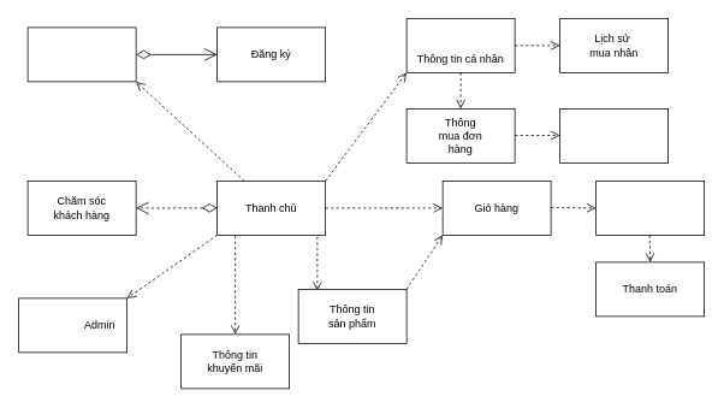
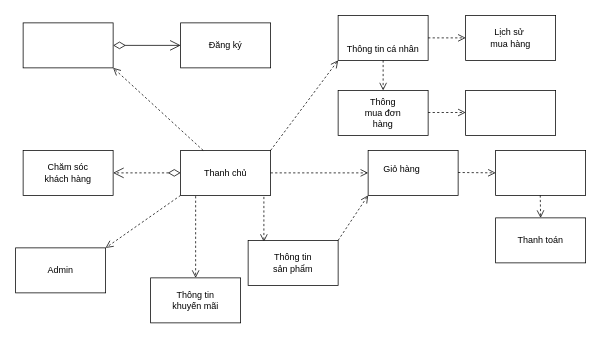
  <mxCell id="0" />
  <mxCell id="1" parent="0" />
  <mxCell id="2" value="" style="group" parent="1" vertex="1" connectable="0"><mxGeometry x="240" y="200" width="120" height="60" as="geometry" /></mxCell>
  <mxCell id="3" value="" style="rounded=0;whiteSpace=wrap;html=1;" parent="2" vertex="1"><mxGeometry width="120" height="60" as="geometry" /></mxCell>
  <mxCell id="4" value="Thanh chủ" style="text;html=1;strokeColor=none;fillColor=none;align=center;verticalAlign=middle;whiteSpace=wrap;rounded=0;" parent="2" vertex="1"><mxGeometry x="30" y="25" width="60" height="10" as="geometry" /></mxCell>
  <mxCell id="5" value="" style="group" parent="1" vertex="1" connectable="0"><mxGeometry x="30" y="30" width="120" height="60" as="geometry" /></mxCell>
  <mxCell id="6" value="" style="rounded=0;whiteSpace=wrap;html=1;" parent="5" vertex="1"><mxGeometry width="120" height="60" as="geometry" /></mxCell>
  <mxCell id="7" value="" style="group" parent="1" vertex="1" connectable="0"><mxGeometry x="240" y="30" width="120" height="60" as="geometry" /></mxCell>
  <mxCell id="8" value="" style="rounded=0;whiteSpace=wrap;html=1;" parent="7" vertex="1"><mxGeometry width="120" height="60" as="geometry" /></mxCell>
  <mxCell id="9" value="Đăng ký" style="text;html=1;strokeColor=none;fillColor=none;align=center;verticalAlign=middle;whiteSpace=wrap;rounded=0;" parent="7" vertex="1"><mxGeometry x="30" y="25" width="60" height="10" as="geometry" /></mxCell>
  <mxCell id="10" value="" style="group" parent="1" vertex="1" connectable="0"><mxGeometry x="30" y="200" width="120" height="60" as="geometry" /></mxCell>
  <mxCell id="11" value="" style="rounded=0;whiteSpace=wrap;html=1;" parent="10" vertex="1"><mxGeometry width="120" height="60" as="geometry" /></mxCell>
  <mxCell id="12" value="Chăm sóc khách hàng" style="text;html=1;strokeColor=none;fillColor=none;align=center;verticalAlign=middle;whiteSpace=wrap;rounded=0;" parent="10" vertex="1"><mxGeometry x="25" y="20" width="70" height="20" as="geometry" /></mxCell>
  <mxCell id="13" value="" style="endArrow=open;html=1;endSize=12;startArrow=diamondThin;startSize=14;startFill=0;edgeStyle=orthogonalEdgeStyle;align=left;verticalAlign=bottom;exitX=1;exitY=0.5;exitDx=0;exitDy=0;" parent="1" source="6" target="8" edge="1"><mxGeometry x="0.125" y="20" relative="1" as="geometry"><mxPoint x="270" y="240" as="sourcePoint" /><mxPoint x="160" y="70" as="targetPoint" /><mxPoint as="offset" /></mxGeometry></mxCell>
  <mxCell id="14" value="" style="endArrow=open;html=1;endSize=12;startArrow=diamondThin;startSize=14;startFill=0;edgeStyle=orthogonalEdgeStyle;align=left;verticalAlign=bottom;entryX=1;entryY=0.5;entryDx=0;entryDy=0;exitX=0;exitY=0.5;exitDx=0;exitDy=0;dashed=1;" parent="1" source="3" target="11" edge="1"><mxGeometry x="0.125" y="20" relative="1" as="geometry"><mxPoint x="150" y="350" as="sourcePoint" /><mxPoint x="150" y="240" as="targetPoint" /><mxPoint as="offset" /></mxGeometry></mxCell>
  <mxCell id="15" value="" style="html=1;verticalAlign=bottom;endArrow=open;dashed=1;endSize=8;entryX=0.175;entryY=0.033;entryDx=0;entryDy=0;entryPerimeter=0;" parent="1" target="54" edge="1"><mxGeometry x="0.25" y="-39" relative="1" as="geometry"><mxPoint x="351" y="262" as="sourcePoint" /><mxPoint x="450" y="240" as="targetPoint" /><mxPoint as="offset" /></mxGeometry></mxCell>
  <mxCell id="16" value="" style="group" parent="1" vertex="1" connectable="0"><mxGeometry x="200" y="370" width="120" height="60" as="geometry" /></mxCell>
  <mxCell id="17" value="" style="rounded=0;whiteSpace=wrap;html=1;" parent="16" vertex="1"><mxGeometry width="120" height="60" as="geometry" /></mxCell>
  <mxCell id="18" value="Thông tin khuyến mãi" style="text;html=1;strokeColor=none;fillColor=none;align=center;verticalAlign=middle;whiteSpace=wrap;rounded=0;" parent="16" vertex="1"><mxGeometry x="20" y="20" width="80" height="20" as="geometry" /></mxCell>
  <mxCell id="19" value="" style="group" parent="1" vertex="1" connectable="0"><mxGeometry x="20" y="330" width="120" height="60" as="geometry" /></mxCell>
  <mxCell id="20" value="" style="rounded=0;whiteSpace=wrap;html=1;" parent="19" vertex="1"><mxGeometry width="120" height="60" as="geometry" /></mxCell>
- <mxCell id="21" value="Admin" style="text;html=1;strokeColor=none;fillColor=none;align=center;verticalAlign=middle;whiteSpace=wrap;rounded=0;" parent="19" vertex="1"><mxGeometry x="70" y="20" width="40" height="20" as="geometry" /></mxCell>
+ <mxCell id="21" value="Admin" style="text;html=1;strokeColor=none;fillColor=none;align=center;verticalAlign=middle;whiteSpace=wrap;rounded=0;" parent="19" vertex="1"><mxGeometry x="40" y="20" width="40" height="20" as="geometry" /></mxCell>
  <mxCell id="22" value="" style="html=1;verticalAlign=bottom;endArrow=open;dashed=1;endSize=8;entryX=1;entryY=0;entryDx=0;entryDy=0;exitX=0;exitY=1;exitDx=0;exitDy=0;" parent="1" source="3" target="20" edge="1"><mxGeometry x="0.25" y="-39" relative="1" as="geometry"><mxPoint x="280" y="270" as="sourcePoint" /><mxPoint x="280" y="400" as="targetPoint" /><mxPoint as="offset" /></mxGeometry></mxCell>
  <mxCell id="23" value="" style="html=1;verticalAlign=bottom;endArrow=open;dashed=1;endSize=8;entryX=0.5;entryY=0;entryDx=0;entryDy=0;exitX=0.167;exitY=1.017;exitDx=0;exitDy=0;exitPerimeter=0;" parent="1" source="3" target="17" edge="1"><mxGeometry x="0.25" y="-39" relative="1" as="geometry"><mxPoint x="290" y="280" as="sourcePoint" /><mxPoint x="290" y="410" as="targetPoint" /><mxPoint as="offset" /></mxGeometry></mxCell>
  <mxCell id="24" value="" style="html=1;verticalAlign=bottom;endArrow=open;dashed=1;endSize=8;entryX=0;entryY=1;entryDx=0;entryDy=0;exitX=1;exitY=0;exitDx=0;exitDy=0;" parent="1" source="3" target="44" edge="1"><mxGeometry x="0.25" y="-39" relative="1" as="geometry"><mxPoint x="420" y="280" as="sourcePoint" /><mxPoint x="460" y="230" as="targetPoint" /><mxPoint as="offset" /></mxGeometry></mxCell>
  <mxCell id="25" value="" style="group" parent="1" vertex="1" connectable="0"><mxGeometry x="490" y="200" width="290" height="180" as="geometry" /></mxCell>
  <mxCell id="26" value="" style="group" parent="25" vertex="1" connectable="0"><mxGeometry width="120" height="60" as="geometry" /></mxCell>
  <mxCell id="27" value="" style="rounded=0;whiteSpace=wrap;html=1;" parent="26" vertex="1"><mxGeometry width="120" height="60" as="geometry" /></mxCell>
- <mxCell id="28" value="Giỏ hàng" style="text;html=1;strokeColor=none;fillColor=none;align=center;verticalAlign=middle;whiteSpace=wrap;rounded=0;" parent="26" vertex="1"><mxGeometry x="30" y="20" width="60" height="20" as="geometry" /></mxCell>
+ <mxCell id="28" value="Giỏ hàng" style="text;html=1;strokeColor=none;fillColor=none;align=center;verticalAlign=middle;whiteSpace=wrap;rounded=0;" parent="26" vertex="1"><mxGeometry x="15" y="15" width="60" height="20" as="geometry" /></mxCell>
  <mxCell id="29" value="" style="group" parent="25" vertex="1" connectable="0"><mxGeometry x="170" width="120" height="60" as="geometry" /></mxCell>
  <mxCell id="30" value="" style="rounded=0;whiteSpace=wrap;html=1;" parent="29" vertex="1"><mxGeometry width="120" height="60" as="geometry" /></mxCell>
  <mxCell id="31" value="" style="html=1;verticalAlign=bottom;endArrow=open;dashed=1;endSize=8;exitX=1;exitY=0.5;exitDx=0;exitDy=0;" parent="29" edge="1"><mxGeometry x="0.25" y="-39" relative="1" as="geometry"><mxPoint x="-50" y="29.5" as="sourcePoint" /><mxPoint y="30" as="targetPoint" /><mxPoint as="offset" /></mxGeometry></mxCell>
  <mxCell id="32" value="" style="html=1;verticalAlign=bottom;endArrow=open;dashed=1;endSize=8;entryX=0.5;entryY=0;entryDx=0;entryDy=0;" parent="25" target="34" edge="1"><mxGeometry x="0.25" y="-39" relative="1" as="geometry"><mxPoint x="229.5" y="60" as="sourcePoint" /><mxPoint x="-210" y="40" as="targetPoint" /><mxPoint as="offset" /></mxGeometry></mxCell>
  <mxCell id="33" value="" style="group" parent="25" vertex="1" connectable="0"><mxGeometry x="170" y="90" width="120" height="60" as="geometry" /></mxCell>
  <mxCell id="34" value="" style="rounded=0;whiteSpace=wrap;html=1;" parent="33" vertex="1"><mxGeometry width="120" height="60" as="geometry" /></mxCell>
  <mxCell id="35" value="Thanh toán" style="text;html=1;strokeColor=none;fillColor=none;align=center;verticalAlign=middle;whiteSpace=wrap;rounded=0;" parent="33" vertex="1"><mxGeometry x="25" y="20" width="70" height="20" as="geometry" /></mxCell>
  <mxCell id="36" value="" style="group" parent="1" vertex="1" connectable="0"><mxGeometry x="450" y="40" width="290" height="139" as="geometry" /></mxCell>
  <mxCell id="37" value="" style="group" parent="36" vertex="1" connectable="0"><mxGeometry y="80" width="120" height="60" as="geometry" /></mxCell>
  <mxCell id="38" value="" style="rounded=0;whiteSpace=wrap;html=1;" parent="37" vertex="1"><mxGeometry width="120" height="60" as="geometry" /></mxCell>
  <mxCell id="39" value="Thông mua đơn hàng" style="text;html=1;strokeColor=none;fillColor=none;align=center;verticalAlign=middle;whiteSpace=wrap;rounded=0;" parent="37" vertex="1"><mxGeometry x="30" y="20" width="60" height="20" as="geometry" /></mxCell>
  <mxCell id="40" value="" style="group" parent="36" vertex="1" connectable="0"><mxGeometry x="170" y="80" width="120" height="60" as="geometry" /></mxCell>
  <mxCell id="41" value="" style="rounded=0;whiteSpace=wrap;html=1;" parent="40" vertex="1"><mxGeometry width="120" height="60" as="geometry" /></mxCell>
  <mxCell id="42" value="" style="group" parent="36" vertex="1" connectable="0"><mxGeometry width="290" height="60" as="geometry" /></mxCell>
  <mxCell id="43" value="" style="group" parent="42" vertex="1" connectable="0"><mxGeometry y="-20" width="120" height="60" as="geometry" /></mxCell>
  <mxCell id="44" value="" style="rounded=0;whiteSpace=wrap;html=1;" parent="43" vertex="1"><mxGeometry width="120" height="60" as="geometry" /></mxCell>
  <mxCell id="45" value="Thông tin cá nhân" style="text;html=1;strokeColor=none;fillColor=none;align=center;verticalAlign=middle;whiteSpace=wrap;rounded=0;" parent="43" vertex="1"><mxGeometry x="10" y="35" width="100" height="20" as="geometry" /></mxCell>
  <mxCell id="46" value="" style="group" parent="42" vertex="1" connectable="0"><mxGeometry x="170" y="-20" width="120" height="60" as="geometry" /></mxCell>
  <mxCell id="47" value="" style="rounded=0;whiteSpace=wrap;html=1;" parent="46" vertex="1"><mxGeometry width="120" height="60" as="geometry" /></mxCell>
- <mxCell id="48" value="Lịch sử&amp;nbsp; mua nhân" style="text;html=1;strokeColor=none;fillColor=none;align=center;verticalAlign=middle;whiteSpace=wrap;rounded=0;" parent="46" vertex="1"><mxGeometry x="30" y="20" width="60" height="20" as="geometry" /></mxCell>
+ <mxCell id="48" value="Lịch sử&amp;nbsp; mua hàng" style="text;html=1;strokeColor=none;fillColor=none;align=center;verticalAlign=middle;whiteSpace=wrap;rounded=0;" parent="46" vertex="1"><mxGeometry x="30" y="20" width="60" height="20" as="geometry" /></mxCell>
  <mxCell id="49" value="" style="html=1;verticalAlign=bottom;endArrow=open;dashed=1;endSize=8;exitX=1;exitY=0.5;exitDx=0;exitDy=0;entryX=0;entryY=0.5;entryDx=0;entryDy=0;" parent="42" source="44" target="47" edge="1"><mxGeometry x="0.25" y="-39" relative="1" as="geometry"><mxPoint x="120" y="29.5" as="sourcePoint" /><mxPoint x="170" y="30" as="targetPoint" /><mxPoint as="offset" /></mxGeometry></mxCell>
  <mxCell id="50" value="" style="html=1;verticalAlign=bottom;endArrow=open;dashed=1;endSize=8;entryX=0.5;entryY=0;entryDx=0;entryDy=0;" parent="42" target="38" edge="1"><mxGeometry x="0.25" y="-39" relative="1" as="geometry"><mxPoint x="60" y="40" as="sourcePoint" /><mxPoint x="-10" y="80" as="targetPoint" /><mxPoint as="offset" /></mxGeometry></mxCell>
  <mxCell id="51" value="" style="html=1;verticalAlign=bottom;endArrow=open;dashed=1;endSize=8;exitX=1;exitY=0.5;exitDx=0;exitDy=0;entryX=0;entryY=0.5;entryDx=0;entryDy=0;" parent="36" edge="1"><mxGeometry x="0.25" y="-39" relative="1" as="geometry"><mxPoint x="120" y="109.5" as="sourcePoint" /><mxPoint x="170" y="109.5" as="targetPoint" /><mxPoint as="offset" /></mxGeometry></mxCell>
  <mxCell id="52" value="" style="html=1;verticalAlign=bottom;endArrow=open;dashed=1;endSize=8;entryX=0;entryY=0.5;entryDx=0;entryDy=0;exitX=1;exitY=0.5;exitDx=0;exitDy=0;" parent="1" source="3" target="27" edge="1"><mxGeometry x="0.25" y="-39" relative="1" as="geometry"><mxPoint x="280" y="270" as="sourcePoint" /><mxPoint x="280" y="400" as="targetPoint" /><mxPoint as="offset" /></mxGeometry></mxCell>
  <mxCell id="53" value="" style="group" parent="1" vertex="1" connectable="0"><mxGeometry x="330" y="320" width="120" height="60" as="geometry" /></mxCell>
  <mxCell id="54" value="" style="rounded=0;whiteSpace=wrap;html=1;" parent="53" vertex="1"><mxGeometry width="120" height="60" as="geometry" /></mxCell>
  <mxCell id="55" value="Thông tin sản phẩm" style="text;html=1;strokeColor=none;fillColor=none;align=center;verticalAlign=middle;whiteSpace=wrap;rounded=0;" parent="53" vertex="1"><mxGeometry x="30" y="25" width="60" height="10" as="geometry" /></mxCell>
  <mxCell id="56" value="" style="html=1;verticalAlign=bottom;endArrow=open;dashed=1;endSize=8;entryX=0;entryY=1;entryDx=0;entryDy=0;exitX=1;exitY=0;exitDx=0;exitDy=0;" parent="1" source="54" target="27" edge="1"><mxGeometry x="0.25" y="-39" relative="1" as="geometry"><mxPoint x="361" y="272" as="sourcePoint" /><mxPoint x="361" y="331.98" as="targetPoint" /><mxPoint as="offset" /></mxGeometry></mxCell>
  <mxCell id="57" value="" style="html=1;verticalAlign=bottom;endArrow=open;dashed=1;endSize=8;entryX=1;entryY=1;entryDx=0;entryDy=0;exitX=0.25;exitY=0;exitDx=0;exitDy=0;" edge="1" parent="1" source="3" target="6"><mxGeometry x="0.25" y="-39" relative="1" as="geometry"><mxPoint x="370" y="210" as="sourcePoint" /><mxPoint x="460" y="90" as="targetPoint" /><mxPoint as="offset" /></mxGeometry></mxCell>
